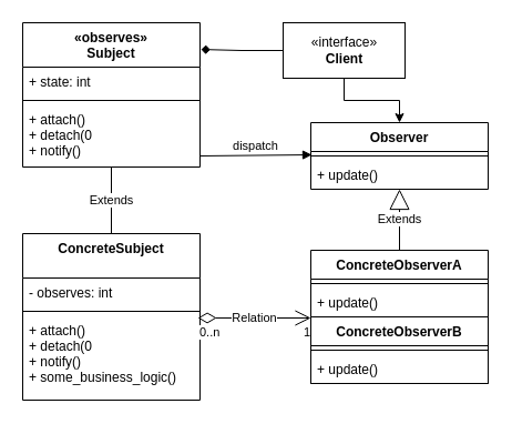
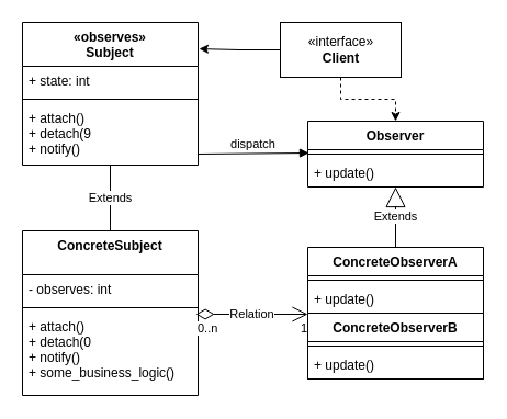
  <mxCell id="0" />
  <mxCell id="1" parent="0" />
  <mxCell id="2" value="«observes»&#10;Subject&#10;" style="swimlane;fontStyle=1;align=center;verticalAlign=top;childLayout=stackLayout;horizontal=1;startSize=40;horizontalStack=0;resizeParent=1;resizeParentMax=0;resizeLast=0;collapsible=1;marginBottom=0;" vertex="1" parent="1"><mxGeometry x="20" y="20" width="160" height="130" as="geometry" /></mxCell>
  <mxCell id="3" value="+ state: int" style="text;strokeColor=none;fillColor=none;align=left;verticalAlign=top;spacingLeft=4;spacingRight=4;overflow=hidden;rotatable=0;points=[[0,0.5],[1,0.5]];portConstraint=eastwest;" vertex="1" parent="2"><mxGeometry y="40" width="160" height="26" as="geometry" /></mxCell>
  <mxCell id="4" value="" style="line;strokeWidth=1;fillColor=none;align=left;verticalAlign=middle;spacingTop=-1;spacingLeft=3;spacingRight=3;rotatable=0;labelPosition=right;points=[];portConstraint=eastwest;" vertex="1" parent="2"><mxGeometry y="66" width="160" height="8" as="geometry" /></mxCell>
- <mxCell id="5" value="+ attach()&#10;+ detach(0&#10;+ notify()" style="text;strokeColor=none;fillColor=none;align=left;verticalAlign=top;spacingLeft=4;spacingRight=4;overflow=hidden;rotatable=0;points=[[0,0.5],[1,0.5]];portConstraint=eastwest;" vertex="1" parent="2"><mxGeometry y="74" width="160" height="56" as="geometry" /></mxCell>
+ <mxCell id="5" value="+ attach()&#10;+ detach(9&#10;+ notify()" style="text;strokeColor=none;fillColor=none;align=left;verticalAlign=top;spacingLeft=4;spacingRight=4;overflow=hidden;rotatable=0;points=[[0,0.5],[1,0.5]];portConstraint=eastwest;" vertex="1" parent="2"><mxGeometry y="74" width="160" height="56" as="geometry" /></mxCell>
  <mxCell id="6" value="ConcreteSubject&#10;" style="swimlane;fontStyle=1;align=center;verticalAlign=top;childLayout=stackLayout;horizontal=1;startSize=40;horizontalStack=0;resizeParent=1;resizeParentMax=0;resizeLast=0;collapsible=1;marginBottom=0;" vertex="1" parent="1"><mxGeometry x="20" y="210" width="160" height="150" as="geometry" /></mxCell>
  <mxCell id="7" value="- observes: int" style="text;strokeColor=none;fillColor=none;align=left;verticalAlign=top;spacingLeft=4;spacingRight=4;overflow=hidden;rotatable=0;points=[[0,0.5],[1,0.5]];portConstraint=eastwest;" vertex="1" parent="6"><mxGeometry y="40" width="160" height="26" as="geometry" /></mxCell>
  <mxCell id="8" value="" style="line;strokeWidth=1;fillColor=none;align=left;verticalAlign=middle;spacingTop=-1;spacingLeft=3;spacingRight=3;rotatable=0;labelPosition=right;points=[];portConstraint=eastwest;" vertex="1" parent="6"><mxGeometry y="66" width="160" height="8" as="geometry" /></mxCell>
  <mxCell id="9" value="+ attach()&#10;+ detach(0&#10;+ notify()&#10;+ some_business_logic()" style="text;strokeColor=none;fillColor=none;align=left;verticalAlign=top;spacingLeft=4;spacingRight=4;overflow=hidden;rotatable=0;points=[[0,0.5],[1,0.5]];portConstraint=eastwest;" vertex="1" parent="6"><mxGeometry y="74" width="160" height="76" as="geometry" /></mxCell>
  <mxCell id="10" value="Observer" style="swimlane;fontStyle=1;align=center;verticalAlign=top;childLayout=stackLayout;horizontal=1;startSize=26;horizontalStack=0;resizeParent=1;resizeParentMax=0;resizeLast=0;collapsible=1;marginBottom=0;" vertex="1" parent="1"><mxGeometry x="280" y="110" width="160" height="60" as="geometry" /></mxCell>
  <mxCell id="11" value="" style="line;strokeWidth=1;fillColor=none;align=left;verticalAlign=middle;spacingTop=-1;spacingLeft=3;spacingRight=3;rotatable=0;labelPosition=right;points=[];portConstraint=eastwest;" vertex="1" parent="10"><mxGeometry y="26" width="160" height="8" as="geometry" /></mxCell>
  <mxCell id="12" value="+ update()" style="text;strokeColor=none;fillColor=none;align=left;verticalAlign=top;spacingLeft=4;spacingRight=4;overflow=hidden;rotatable=0;points=[[0,0.5],[1,0.5]];portConstraint=eastwest;" vertex="1" parent="10"><mxGeometry y="34" width="160" height="26" as="geometry" /></mxCell>
  <mxCell id="13" value="ConcreteObserverA" style="swimlane;fontStyle=1;align=center;verticalAlign=top;childLayout=stackLayout;horizontal=1;startSize=26;horizontalStack=0;resizeParent=1;resizeParentMax=0;resizeLast=0;collapsible=1;marginBottom=0;" vertex="1" parent="1"><mxGeometry x="280" y="225" width="160" height="120" as="geometry" /></mxCell>
  <mxCell id="14" value="" style="line;strokeWidth=1;fillColor=none;align=left;verticalAlign=middle;spacingTop=-1;spacingLeft=3;spacingRight=3;rotatable=0;labelPosition=right;points=[];portConstraint=eastwest;" vertex="1" parent="13"><mxGeometry y="26" width="160" height="8" as="geometry" /></mxCell>
  <mxCell id="15" value="+ update()" style="text;strokeColor=none;fillColor=none;align=left;verticalAlign=top;spacingLeft=4;spacingRight=4;overflow=hidden;rotatable=0;points=[[0,0.5],[1,0.5]];portConstraint=eastwest;" vertex="1" parent="13"><mxGeometry y="34" width="160" height="26" as="geometry" /></mxCell>
  <mxCell id="16" value="ConcreteObserverB" style="swimlane;fontStyle=1;align=center;verticalAlign=top;childLayout=stackLayout;horizontal=1;startSize=26;horizontalStack=0;resizeParent=1;resizeParentMax=0;resizeLast=0;collapsible=1;marginBottom=0;" vertex="1" parent="13"><mxGeometry y="60" width="160" height="60" as="geometry" /></mxCell>
  <mxCell id="17" value="" style="line;strokeWidth=1;fillColor=none;align=left;verticalAlign=middle;spacingTop=-1;spacingLeft=3;spacingRight=3;rotatable=0;labelPosition=right;points=[];portConstraint=eastwest;" vertex="1" parent="16"><mxGeometry y="26" width="160" height="8" as="geometry" /></mxCell>
  <mxCell id="18" value="+ update()" style="text;strokeColor=none;fillColor=none;align=left;verticalAlign=top;spacingLeft=4;spacingRight=4;overflow=hidden;rotatable=0;points=[[0,0.5],[1,0.5]];portConstraint=eastwest;" vertex="1" parent="16"><mxGeometry y="34" width="160" height="26" as="geometry" /></mxCell>
- <mxCell id="19" style="edgeStyle=orthogonalEdgeStyle;rounded=0;orthogonalLoop=1;jettySize=auto;html=1;entryX=1.006;entryY=0.185;entryDx=0;entryDy=0;entryPerimeter=0;endArrow=diamond;" edge="1" parent="1" source="21" target="2"><mxGeometry relative="1" as="geometry" /></mxCell>
- <mxCell id="20" style="edgeStyle=orthogonalEdgeStyle;rounded=0;orthogonalLoop=1;jettySize=auto;html=1;entryX=0.5;entryY=0;entryDx=0;entryDy=0;" edge="1" parent="1" source="21" target="10"><mxGeometry relative="1" as="geometry" /></mxCell>
+ <mxCell id="19" style="edgeStyle=orthogonalEdgeStyle;rounded=0;orthogonalLoop=1;jettySize=auto;html=1;entryX=1.006;entryY=0.185;entryDx=0;entryDy=0;entryPerimeter=0;" edge="1" parent="1" source="21" target="2"><mxGeometry relative="1" as="geometry" /></mxCell>
+ <mxCell id="20" style="edgeStyle=orthogonalEdgeStyle;rounded=0;orthogonalLoop=1;jettySize=auto;html=1;entryX=0.5;entryY=0;entryDx=0;entryDy=0;dashed=1;" edge="1" parent="1" source="21" target="10"><mxGeometry relative="1" as="geometry" /></mxCell>
  <mxCell id="21" value="«interface»&lt;br&gt;&lt;b&gt;Client&lt;/b&gt;" style="html=1;" vertex="1" parent="1"><mxGeometry x="255" y="20" width="110" height="50" as="geometry" /></mxCell>
  <mxCell id="22" value="Extends" style="endArrow=block;endSize=16;endFill=0;html=1;exitX=0.5;exitY=0;exitDx=0;exitDy=0;entryX=0.5;entryY=1;entryDx=0;entryDy=0;entryPerimeter=0;" edge="1" parent="1" source="13" target="12"><mxGeometry width="160" relative="1" as="geometry"><mxPoint x="370" y="190" as="sourcePoint" /><mxPoint x="530" y="190" as="targetPoint" /></mxGeometry></mxCell>
  <mxCell id="23" value="Extends" style="endArrow=none;endSize=16;endFill=0;html=1;exitX=0.5;exitY=0;exitDx=0;exitDy=0;entryX=0.5;entryY=1;entryDx=0;entryDy=0;entryPerimeter=0;" edge="1" parent="1" source="6" target="5"><mxGeometry width="160" relative="1" as="geometry"><mxPoint x="90" y="180" as="sourcePoint" /><mxPoint x="250" y="180" as="targetPoint" /></mxGeometry></mxCell>
  <mxCell id="24" value="dispatch" style="html=1;verticalAlign=bottom;endArrow=block;entryX=0.006;entryY=-0.192;entryDx=0;entryDy=0;entryPerimeter=0;" edge="1" parent="1" target="12"><mxGeometry width="80" relative="1" as="geometry"><mxPoint x="180" y="140" as="sourcePoint" /><mxPoint x="260" y="140" as="targetPoint" /></mxGeometry></mxCell>
  <mxCell id="25" value="Relation" style="endArrow=open;html=1;endSize=12;startArrow=diamondThin;startSize=14;startFill=0;edgeStyle=orthogonalEdgeStyle;exitX=0.988;exitY=0.026;exitDx=0;exitDy=0;exitPerimeter=0;" edge="1" parent="1" source="9"><mxGeometry relative="1" as="geometry"><mxPoint x="210" y="390" as="sourcePoint" /><mxPoint x="280" y="286" as="targetPoint" /></mxGeometry></mxCell>
  <mxCell id="26" value="0..n" style="edgeLabel;resizable=0;html=1;align=left;verticalAlign=top;" connectable="0" vertex="1" parent="25"><mxGeometry x="-1" relative="1" as="geometry" /></mxCell>
  <mxCell id="27" value="1" style="edgeLabel;resizable=0;html=1;align=right;verticalAlign=top;" connectable="0" vertex="1" parent="25"><mxGeometry x="1" relative="1" as="geometry" /></mxCell>
